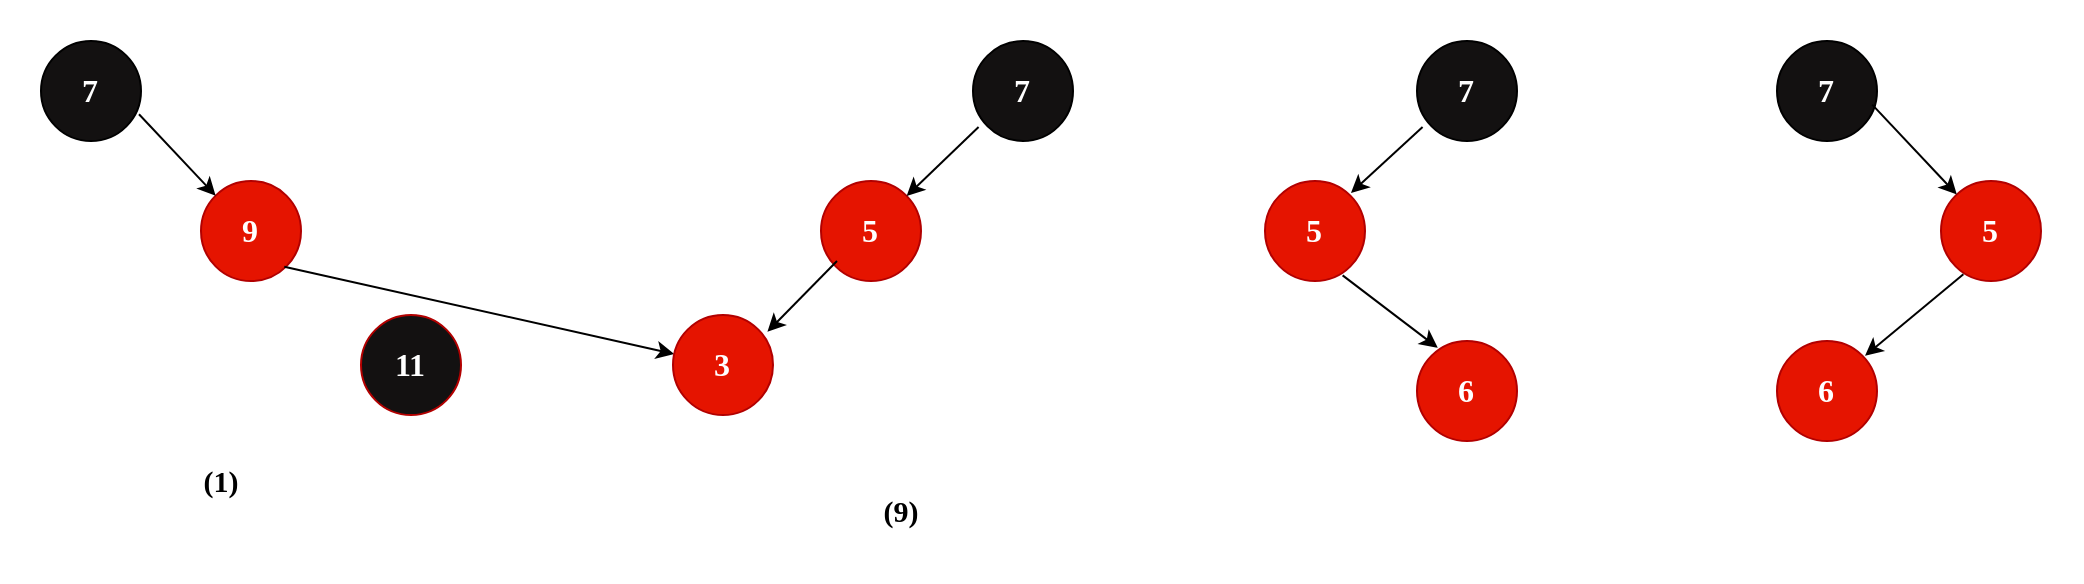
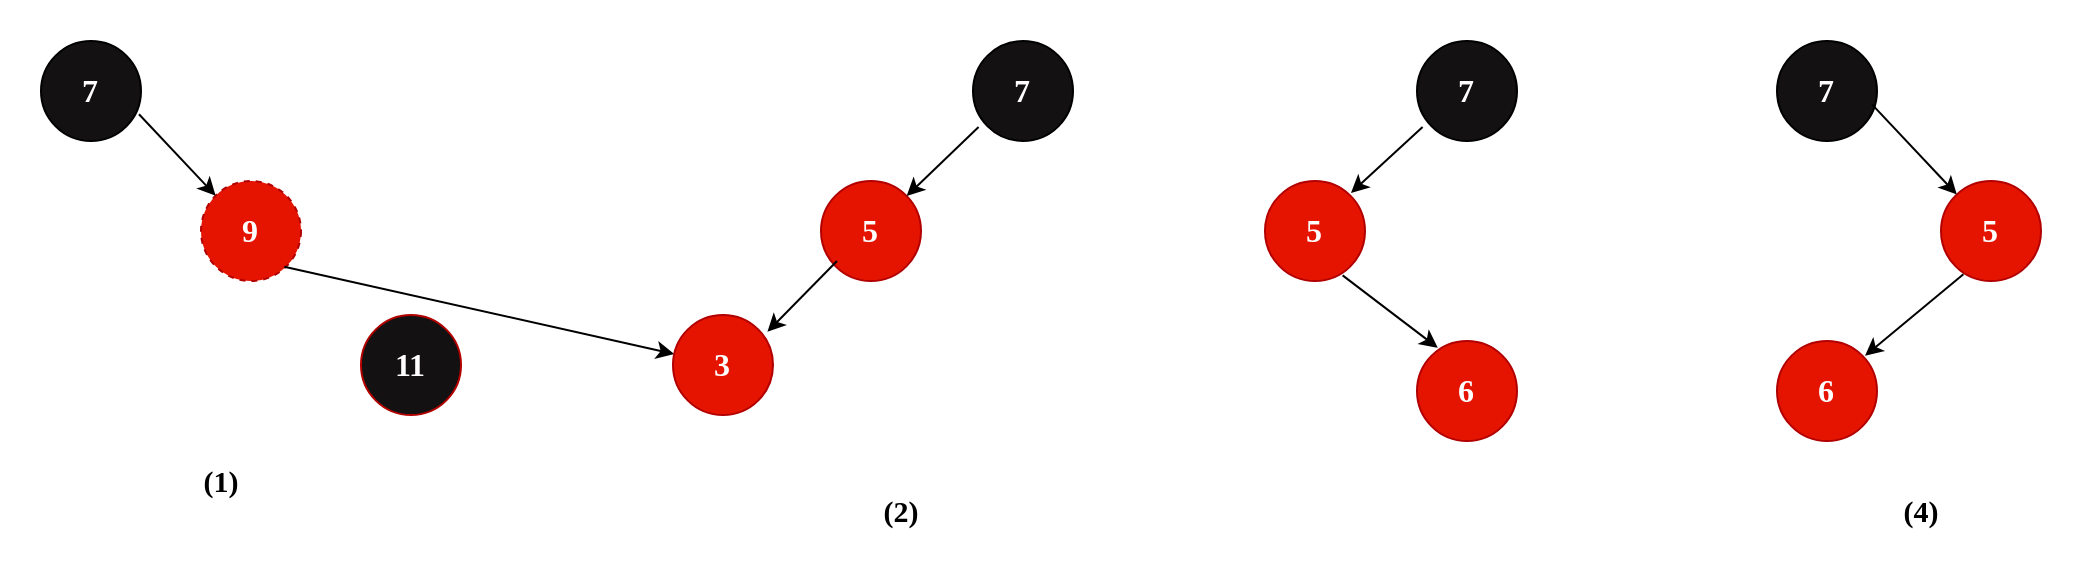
  <mxCell id="0" />
  <mxCell id="1" parent="0" />
  <mxCell id="2" value="&lt;font size=&quot;1&quot; face=&quot;Verdana&quot; color=&quot;#ffffff&quot;&gt;&lt;b style=&quot;font-size: 16px;&quot;&gt;7&lt;/b&gt;&lt;/font&gt;" style="ellipse;whiteSpace=wrap;html=1;aspect=fixed;fillColor=#131111;" vertex="1" parent="1"><mxGeometry x="20" y="20" width="50" height="50" as="geometry" /></mxCell>
- <mxCell id="3" value="&lt;font size=&quot;1&quot; face=&quot;Verdana&quot; color=&quot;#ffffff&quot;&gt;&lt;b style=&quot;font-size: 16px;&quot;&gt;9&lt;/b&gt;&lt;/font&gt;" style="ellipse;whiteSpace=wrap;html=1;aspect=fixed;fillColor=#e51400;fontColor=#ffffff;strokeColor=#B20000;" vertex="1" parent="1"><mxGeometry x="100" y="90" width="50" height="50" as="geometry" /></mxCell>
+ <mxCell id="3" value="&lt;font size=&quot;1&quot; face=&quot;Verdana&quot; color=&quot;#ffffff&quot;&gt;&lt;b style=&quot;font-size: 16px;&quot;&gt;9&lt;/b&gt;&lt;/font&gt;" style="ellipse;whiteSpace=wrap;html=1;aspect=fixed;fillColor=#e51400;fontColor=#ffffff;strokeColor=#B20000;dashed=1;" vertex="1" parent="1"><mxGeometry x="100" y="90" width="50" height="50" as="geometry" /></mxCell>
  <mxCell id="4" value="" style="endArrow=classic;html=1;rounded=0;exitX=0.98;exitY=0.733;exitDx=0;exitDy=0;exitPerimeter=0;entryX=0;entryY=0;entryDx=0;entryDy=0;" edge="1" parent="1" source="2" target="3"><mxGeometry width="50" height="50" relative="1" as="geometry"><mxPoint x="80" y="80" as="sourcePoint" /><mxPoint x="130" y="120" as="targetPoint" /></mxGeometry></mxCell>
  <mxCell id="5" value="&lt;font size=&quot;1&quot; face=&quot;Verdana&quot; color=&quot;#ffffff&quot;&gt;&lt;b style=&quot;font-size: 16px;&quot;&gt;11&lt;/b&gt;&lt;/font&gt;" style="ellipse;whiteSpace=wrap;html=1;aspect=fixed;fillColor=#131111;fontColor=#ffffff;strokeColor=#B20000;" vertex="1" parent="1"><mxGeometry x="180" y="157" width="50" height="50" as="geometry" /></mxCell>
  <mxCell id="6" value="" style="endArrow=classic;html=1;rounded=0;exitX=0.833;exitY=0.857;exitDx=0;exitDy=0;exitPerimeter=0;" edge="1" parent="1" source="3" target="11"><mxGeometry width="50" height="50" relative="1" as="geometry"><mxPoint x="179" y="164" as="sourcePoint" /><mxPoint x="229" y="220" as="targetPoint" /></mxGeometry></mxCell>
  <mxCell id="7" value="&lt;font style=&quot;font-size: 15px;&quot; face=&quot;Verdana&quot;&gt;&lt;b&gt;(1)&lt;/b&gt;&lt;/font&gt;" style="text;html=1;align=center;verticalAlign=middle;resizable=0;points=[];autosize=1;strokeColor=none;fillColor=none;" vertex="1" parent="1"><mxGeometry x="85" y="225" width="50" height="30" as="geometry" /></mxCell>
  <mxCell id="8" value="&lt;font size=&quot;1&quot; face=&quot;Verdana&quot; color=&quot;#ffffff&quot;&gt;&lt;b style=&quot;font-size: 16px;&quot;&gt;7&lt;/b&gt;&lt;/font&gt;" style="ellipse;whiteSpace=wrap;html=1;aspect=fixed;fillColor=#131111;" vertex="1" parent="1"><mxGeometry x="486" y="20" width="50" height="50" as="geometry" /></mxCell>
  <mxCell id="9" value="&lt;font size=&quot;1&quot; face=&quot;Verdana&quot; color=&quot;#ffffff&quot;&gt;&lt;b style=&quot;font-size: 16px;&quot;&gt;5&lt;/b&gt;&lt;/font&gt;" style="ellipse;whiteSpace=wrap;html=1;aspect=fixed;fillColor=#e51400;fontColor=#ffffff;strokeColor=#B20000;" vertex="1" parent="1"><mxGeometry x="410" y="90" width="50" height="50" as="geometry" /></mxCell>
  <mxCell id="10" value="" style="endArrow=classic;html=1;rounded=0;exitX=0.056;exitY=0.86;exitDx=0;exitDy=0;exitPerimeter=0;" edge="1" parent="1" source="8" target="9"><mxGeometry width="50" height="50" relative="1" as="geometry"><mxPoint x="419" y="150" as="sourcePoint" /><mxPoint x="463.8" y="106.2" as="targetPoint" /></mxGeometry></mxCell>
  <mxCell id="11" value="&lt;font size=&quot;1&quot; face=&quot;Verdana&quot; color=&quot;#ffffff&quot;&gt;&lt;b style=&quot;font-size: 16px;&quot;&gt;3&lt;/b&gt;&lt;/font&gt;" style="ellipse;whiteSpace=wrap;html=1;aspect=fixed;fillColor=#e51400;fontColor=#ffffff;strokeColor=#B20000;" vertex="1" parent="1"><mxGeometry x="336" y="157" width="50" height="50" as="geometry" /></mxCell>
  <mxCell id="12" value="" style="endArrow=classic;html=1;rounded=0;exitX=0.16;exitY=0.8;exitDx=0;exitDy=0;exitPerimeter=0;entryX=0.944;entryY=0.168;entryDx=0;entryDy=0;entryPerimeter=0;" edge="1" parent="1" source="9" target="11"><mxGeometry width="50" height="50" relative="1" as="geometry"><mxPoint x="512" y="73" as="sourcePoint" /><mxPoint x="473.8" y="116.2" as="targetPoint" /></mxGeometry></mxCell>
- <mxCell id="13" value="&lt;font style=&quot;font-size: 15px;&quot; face=&quot;Verdana&quot;&gt;&lt;b&gt;(9)&lt;/b&gt;&lt;/font&gt;" style="text;html=1;align=center;verticalAlign=middle;resizable=0;points=[];autosize=1;strokeColor=none;fillColor=none;" vertex="1" parent="1"><mxGeometry x="425" y="240" width="50" height="30" as="geometry" /></mxCell>
+ <mxCell id="13" value="&lt;font style=&quot;font-size: 15px;&quot; face=&quot;Verdana&quot;&gt;&lt;b&gt;(2)&lt;/b&gt;&lt;/font&gt;" style="text;html=1;align=center;verticalAlign=middle;resizable=0;points=[];autosize=1;strokeColor=none;fillColor=none;" vertex="1" parent="1"><mxGeometry x="425" y="240" width="50" height="30" as="geometry" /></mxCell>
  <mxCell id="14" value="&lt;font size=&quot;1&quot; face=&quot;Verdana&quot; color=&quot;#ffffff&quot;&gt;&lt;b style=&quot;font-size: 16px;&quot;&gt;7&lt;/b&gt;&lt;/font&gt;" style="ellipse;whiteSpace=wrap;html=1;aspect=fixed;fillColor=#131111;" vertex="1" parent="1"><mxGeometry x="708" y="20" width="50" height="50" as="geometry" /></mxCell>
  <mxCell id="15" value="&lt;font size=&quot;1&quot; face=&quot;Verdana&quot; color=&quot;#ffffff&quot;&gt;&lt;b style=&quot;font-size: 16px;&quot;&gt;5&lt;/b&gt;&lt;/font&gt;" style="ellipse;whiteSpace=wrap;html=1;aspect=fixed;fillColor=#e51400;fontColor=#ffffff;strokeColor=#B20000;" vertex="1" parent="1"><mxGeometry x="632" y="90" width="50" height="50" as="geometry" /></mxCell>
  <mxCell id="16" value="" style="endArrow=classic;html=1;rounded=0;exitX=0.056;exitY=0.86;exitDx=0;exitDy=0;exitPerimeter=0;" edge="1" parent="1" source="14"><mxGeometry width="50" height="50" relative="1" as="geometry"><mxPoint x="641" y="149" as="sourcePoint" /><mxPoint x="675" y="96" as="targetPoint" /></mxGeometry></mxCell>
  <mxCell id="17" value="&lt;font size=&quot;1&quot; face=&quot;Verdana&quot; color=&quot;#ffffff&quot;&gt;&lt;b style=&quot;font-size: 16px;&quot;&gt;6&lt;/b&gt;&lt;/font&gt;" style="ellipse;whiteSpace=wrap;html=1;aspect=fixed;fillColor=#e51400;fontColor=#ffffff;strokeColor=#B20000;" vertex="1" parent="1"><mxGeometry x="708" y="170" width="50" height="50" as="geometry" /></mxCell>
  <mxCell id="18" value="" style="endArrow=classic;html=1;rounded=0;exitX=0.776;exitY=0.964;exitDx=0;exitDy=0;exitPerimeter=0;entryX=0.208;entryY=0.068;entryDx=0;entryDy=0;entryPerimeter=0;" edge="1" parent="1" target="17"><mxGeometry width="50" height="50" relative="1" as="geometry"><mxPoint x="670.8" y="137.2" as="sourcePoint" /><mxPoint x="695.8" y="115.2" as="targetPoint" /></mxGeometry></mxCell>
  <mxCell id="19" value="&lt;font size=&quot;1&quot; face=&quot;Verdana&quot; color=&quot;#ffffff&quot;&gt;&lt;b style=&quot;font-size: 16px;&quot;&gt;7&lt;/b&gt;&lt;/font&gt;" style="ellipse;whiteSpace=wrap;html=1;aspect=fixed;fillColor=#131111;" vertex="1" parent="1"><mxGeometry x="888" y="20" width="50" height="50" as="geometry" /></mxCell>
  <mxCell id="20" value="&lt;font size=&quot;1&quot; face=&quot;Verdana&quot; color=&quot;#ffffff&quot;&gt;&lt;b style=&quot;font-size: 16px;&quot;&gt;5&lt;/b&gt;&lt;/font&gt;" style="ellipse;whiteSpace=wrap;html=1;aspect=fixed;fillColor=#e51400;fontColor=#ffffff;strokeColor=#B20000;" vertex="1" parent="1"><mxGeometry x="970" y="90" width="50" height="50" as="geometry" /></mxCell>
  <mxCell id="21" value="" style="endArrow=classic;html=1;rounded=0;exitX=0.952;exitY=0.636;exitDx=0;exitDy=0;exitPerimeter=0;" edge="1" parent="1" source="19" target="20"><mxGeometry width="50" height="50" relative="1" as="geometry"><mxPoint x="821" y="149" as="sourcePoint" /><mxPoint x="855" y="96" as="targetPoint" /></mxGeometry></mxCell>
  <mxCell id="22" value="&lt;font size=&quot;1&quot; face=&quot;Verdana&quot; color=&quot;#ffffff&quot;&gt;&lt;b style=&quot;font-size: 16px;&quot;&gt;6&lt;/b&gt;&lt;/font&gt;" style="ellipse;whiteSpace=wrap;html=1;aspect=fixed;fillColor=#e51400;fontColor=#ffffff;strokeColor=#B20000;" vertex="1" parent="1"><mxGeometry x="888" y="170" width="50" height="50" as="geometry" /></mxCell>
  <mxCell id="23" value="" style="endArrow=classic;html=1;rounded=0;exitX=0.224;exitY=0.932;exitDx=0;exitDy=0;exitPerimeter=0;entryX=0.88;entryY=0.148;entryDx=0;entryDy=0;entryPerimeter=0;" edge="1" parent="1" target="22" source="20"><mxGeometry width="50" height="50" relative="1" as="geometry"><mxPoint x="850.8" y="137.2" as="sourcePoint" /><mxPoint x="875.8" y="115.2" as="targetPoint" /></mxGeometry></mxCell>
+ <mxCell id="24" value="&lt;font style=&quot;font-size: 15px;&quot; face=&quot;Verdana&quot;&gt;&lt;b&gt;(4)&lt;/b&gt;&lt;/font&gt;" style="text;html=1;align=center;verticalAlign=middle;resizable=0;points=[];autosize=1;strokeColor=none;fillColor=none;" vertex="1" parent="1"><mxGeometry x="935" y="240" width="50" height="30" as="geometry" /></mxCell>
